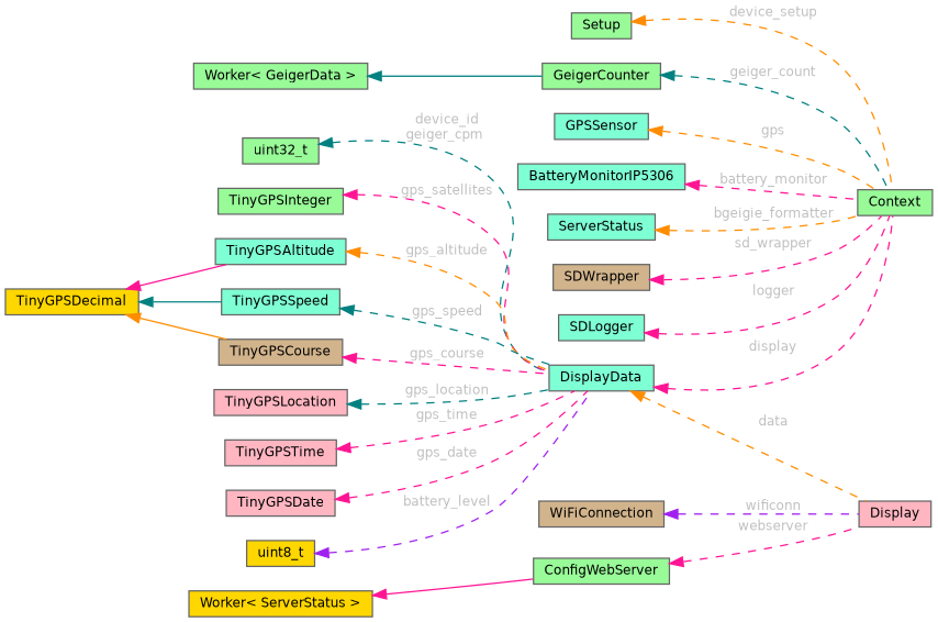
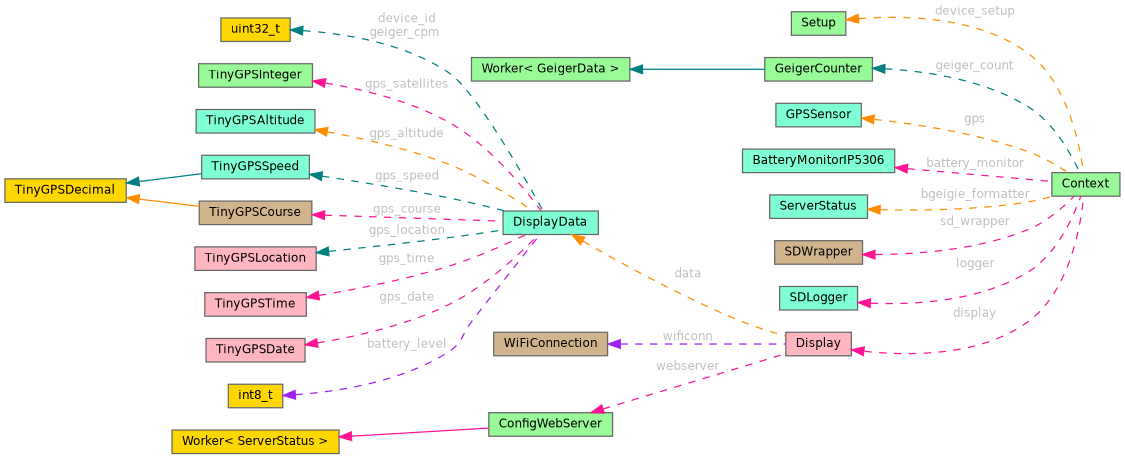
  digraph {
    rankdir=LR
    node [color=gray40 fillcolor=aquamarine fontname=Helvetica fontsize=10 shape=box style=filled]
    edge [color=deeppink dir=back fontcolor=grey fontname=Helvetica fontsize=10 labelfontname=Helvetica labelfontsize=10 style=dashed]
    n1 [fillcolor=palegreen fontcolor=black height=0.2 label=Context width=0.4]
    n2 [fillcolor=palegreen height=0.2 label=Setup width=0.4]
    n3 [fillcolor=palegreen height=0.2 label=GeigerCounter width=0.4]
    n4 [fillcolor=palegreen height=0.2 label="Worker\< GeigerData \>" width=0.4]
    n5 [height=0.2 label=GPSSensor width=0.4]
    n6 [height=0.2 label=BatteryMonitorIP5306 width=0.4]
    n7 [height=0.2 label=ServerStatus width=0.4]
    n8 [fillcolor=tan height=0.2 label=SDWrapper width=0.4]
    n9 [height=0.2 label=SDLogger width=0.4]
    n10 [fillcolor=lightpink height=0.2 label=Display width=0.4]
    n11 [height=0.2 label=DisplayData width=0.4]
-   n12 [fillcolor=palegreen height=0.2 label=uint32_t width=0.4]
+   n12 [fillcolor=gold height=0.2 label=uint32_t width=0.4]
    n13 [fillcolor=palegreen height=0.2 label=TinyGPSInteger width=0.4]
    n14 [height=0.2 label=TinyGPSAltitude width=0.4]
    n15 [fillcolor=gold height=0.2 label=TinyGPSDecimal width=0.4]
    n16 [height=0.2 label=TinyGPSSpeed width=0.4]
    n17 [fillcolor=tan height=0.2 label=TinyGPSCourse width=0.4]
    n18 [fillcolor=lightpink height=0.2 label=TinyGPSLocation width=0.4]
    n19 [fillcolor=lightpink height=0.2 label=TinyGPSTime width=0.4]
    n20 [fillcolor=lightpink height=0.2 label=TinyGPSDate width=0.4]
-   n21 [fillcolor=gold height=0.2 label=uint8_t width=0.4]
+   n21 [fillcolor=gold height=0.2 label=int8_t width=0.4]
    n22 [fillcolor=tan height=0.2 label=WiFiConnection width=0.4]
    n23 [fillcolor=palegreen height=0.2 label=ConfigWebServer width=0.4]
    n24 [fillcolor=gold height=0.2 label="Worker\< ServerStatus \>" width=0.4]
    n2 -> n1 [color=darkorange label=" device_setup"]
    n3 -> n1 [color=teal label=" geiger_count"]
    n4 -> n3 [color=teal style=solid fontcolor=""]
    n5 -> n1 [color=darkorange label=" gps"]
    n6 -> n1 [label=" battery_monitor"]
    n7 -> n1 [color=darkorange label=" bgeigie_formatter"]
    n8 -> n1 [label=" sd_wrapper"]
    n9 -> n1 [label=" logger"]
-   n11 -> n1 [label=" display"]
+   n10 -> n1 [label=" display"]
    n11 -> n10 [color=darkorange label=" data"]
    n12 -> n11 [color=teal label=" device_id\ngeiger_cpm"]
    n13 -> n11 [label=" gps_satellites"]
    n14 -> n11 [color=darkorange label=" gps_altitude"]
-   n15 -> n14 [style=solid fontcolor=""]
    n15 -> n16 [color=teal style=solid fontcolor=""]
    n15 -> n17 [color=darkorange style=solid fontcolor=""]
    n16 -> n11 [color=teal label=" gps_speed"]
    n17 -> n11 [label=" gps_course"]
    n18 -> n11 [color=teal label=" gps_location"]
    n19 -> n11 [label=" gps_time"]
    n20 -> n11 [label=" gps_date"]
    n21 -> n11 [color=purple label=" battery_level"]
    n22 -> n10 [color=purple label=" wificonn"]
    n23 -> n10 [label=" webserver"]
    n24 -> n23 [style=solid fontcolor=""]
  }
